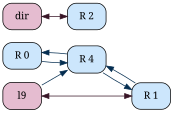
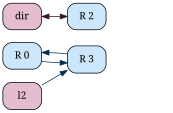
  graph {
    fontname="Noto Serif"
    rankdir=LR
    node [color="#000000" fillcolor="#cce6fc" fontcolor="#000000" fontname="Noto Serif" fontsize=14 shape=Mrecord style="rounded, filled"]
    edge [color="#042d50" dir=forward fontname="Noto Serif" weight=0.5]
    n1 [label="R 0"]
-   n2 [label="R 4"]
-   n3 [label="R 1"]
+   n2 [label="R 3"]
    n4 [label="R 2"]
-   n5 [fillcolor="#e5bcd0" label=l9]
+   n5 [fillcolor="#e5bcd0" label=l2]
    n6 [fillcolor="#e5bcd0" label=dir]
    n1 -- n2
    n2 -- n1
-   n2 -- n3
-   n3 -- n2
    n5 -- n2
-   n5 -- n3 [color="#381526" dir=both weight=1.0]
    n6 -- n4 [color="#381526" dir=both weight=1.0]
  }
